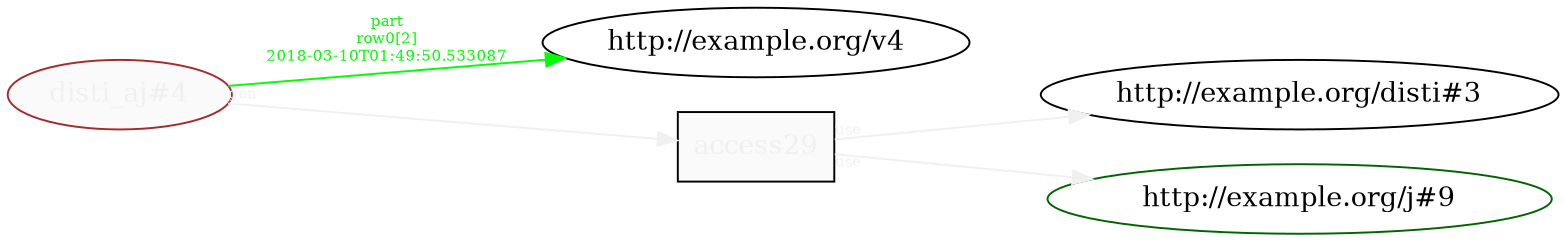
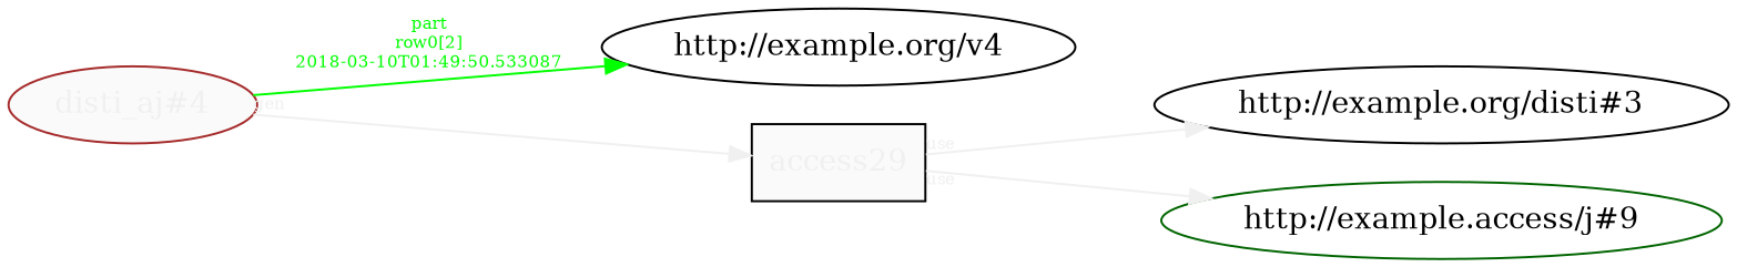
  digraph {
    rankdir=LR
    node [color=black]
    edge [color="#F0F0F0" fontcolor="#F0F0F0" rotation=20 labelangle=60.0 labeldistance=1.5 labelfontsize=8 taillabel=use]
    n1 [color=brown fillcolor="#FAFAFA" fontcolor="#F0F0F0" label="disti_aj#4" style=filled]
    "http://example.org/v4"
    n3 [fillcolor="#FAFAFA" fontcolor="#F0F0F0" label=access29 shape=polygon sides=4 style=filled]
    "http://example.org/disti#3"
-   "http://example.org/j#9" [color=darkgreen]
+   "http://example.org/j#9" [color=darkgreen label="http://example.access/j#9"]
    n1 -> "http://example.org/v4" [angle=60.0 color=green distance=1.5 fontcolor=green fontsize=8 label="part\nrow0[2]\n2018-03-10T01:49:50.533087" labelangle="" labeldistance="" labelfontsize="" taillabel=""]
    n1 -> n3 [taillabel=gen]
    n3 -> "http://example.org/disti#3"
    n3 -> "http://example.org/j#9"
  }
